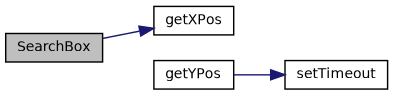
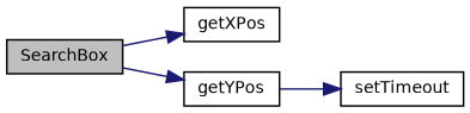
  digraph {
    rankdir=LR
    node [color=black fillcolor=white fontname=Helvetica fontsize=10 shape=record style=filled]
    edge [color=midnightblue fontname=Helvetica fontsize=10 labelfontname=Helvetica labelfontsize=10 style=solid]
    n1 [fillcolor=grey75 fontcolor=black height=0.2 label=SearchBox width=0.4]
    n2 [height=0.2 label=getXPos width=0.4]
    n3 [height=0.2 label=getYPos width=0.4]
    n4 [height=0.2 label=setTimeout width=0.4]
    n1 -> n2
+   n1 -> n3
    n3 -> n4
  }
